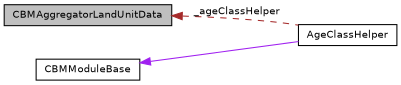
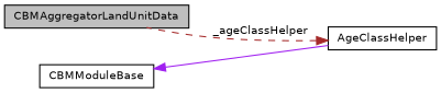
  digraph {
    rankdir=LR
    node [color=black fillcolor=white fontname=Helvetica fontsize=10 shape=record style=filled]
    edge [dir=back fontname=Helvetica fontsize=10 labelfontname=Helvetica labelfontsize=10]
    n1 [fillcolor=grey75 fontcolor=black height=0.2 label=CBMAggregatorLandUnitData width=0.4]
    n2 [height=0.2 label=CBMModuleBase width=0.4]
    n3 [height=0.2 label=AgeClassHelper width=0.4]
    n2 -> n3 [color=purple style=solid]
-   n1 -> n3 [color=brown label=" _ageClassHelper" style=dashed]
+   n3 -> n1 [color=brown label=" _ageClassHelper" style=dashed]
  }
